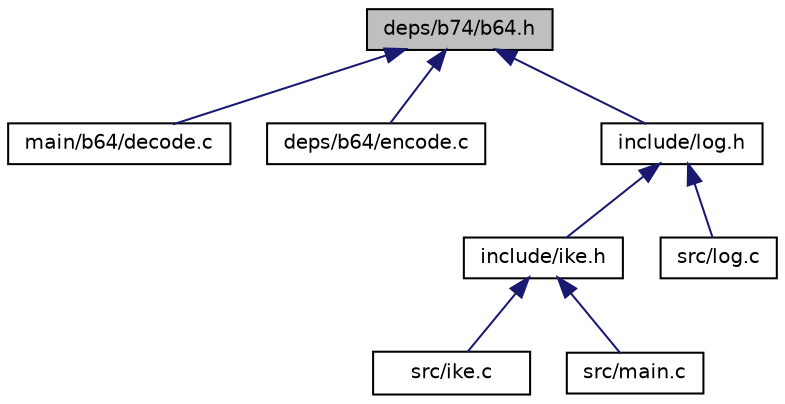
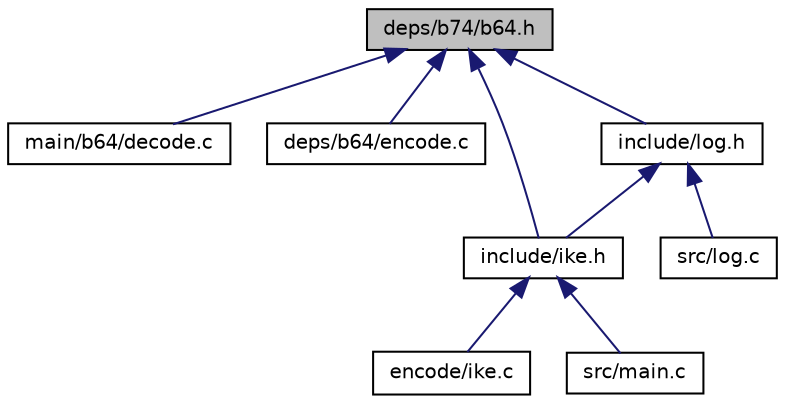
  digraph {
    node [color=black fillcolor=white fontname=Helvetica fontsize=10 shape=record style=filled]
    edge [color=midnightblue dir=back fontname=Helvetica fontsize=10 labelfontname=Helvetica labelfontsize=10 style=solid]
    n1 [fillcolor=grey75 fontcolor=black height=0.2 label="deps/b74/b64.h" width=0.4]
    n2 [height=0.2 label="main/b64/decode.c" width=0.4]
    n3 [height=0.2 label="deps/b64/encode.c" width=0.4]
    n4 [height=0.2 label="include/log.h" width=0.4]
    n5 [height=0.2 label="include/ike.h" width=0.4]
    n6 [height=0.2 label="src/log.c" width=0.4]
-   n7 [height=0.2 label="src/ike.c" width=0.4]
+   n7 [height=0.2 label="encode/ike.c" width=0.4]
    n8 [height=0.2 label="src/main.c" width=0.4]
    n1 -> n2
    n1 -> n3
    n1 -> n4
+   n1 -> n5
    n4 -> n5
    n4 -> n6
    n5 -> n7
    n5 -> n8
  }
